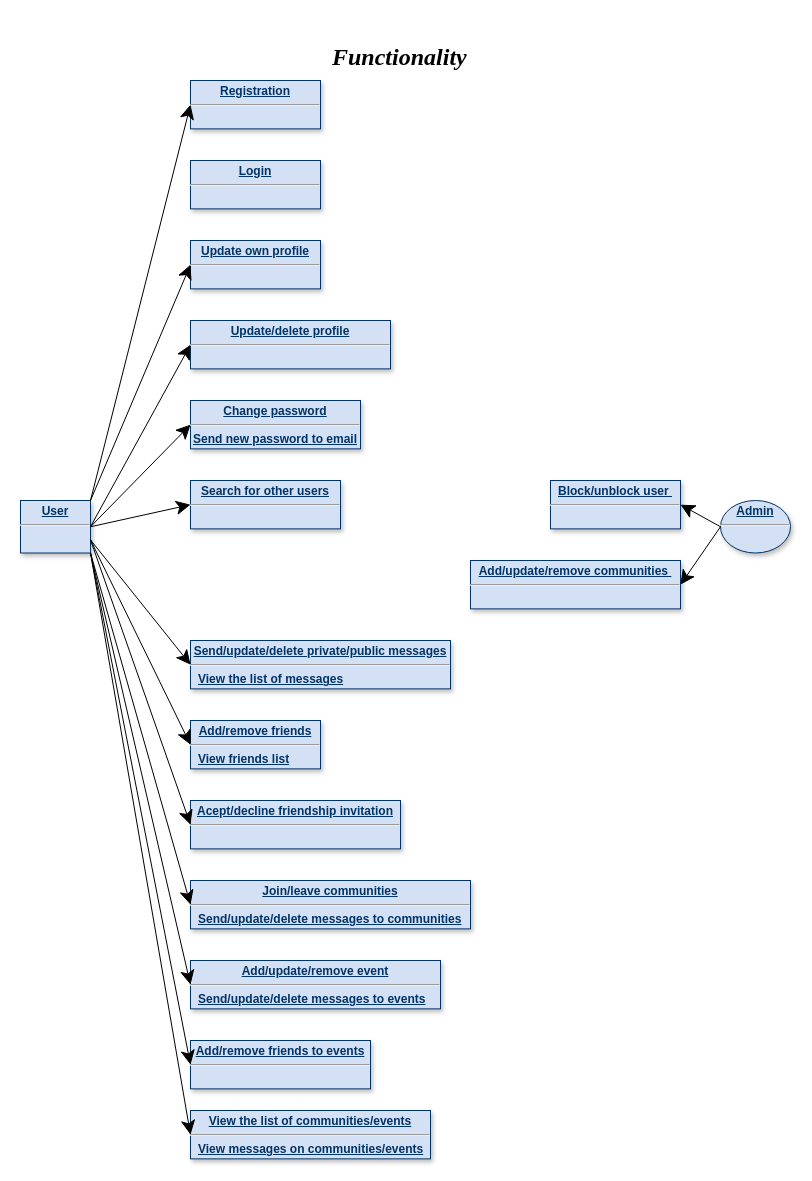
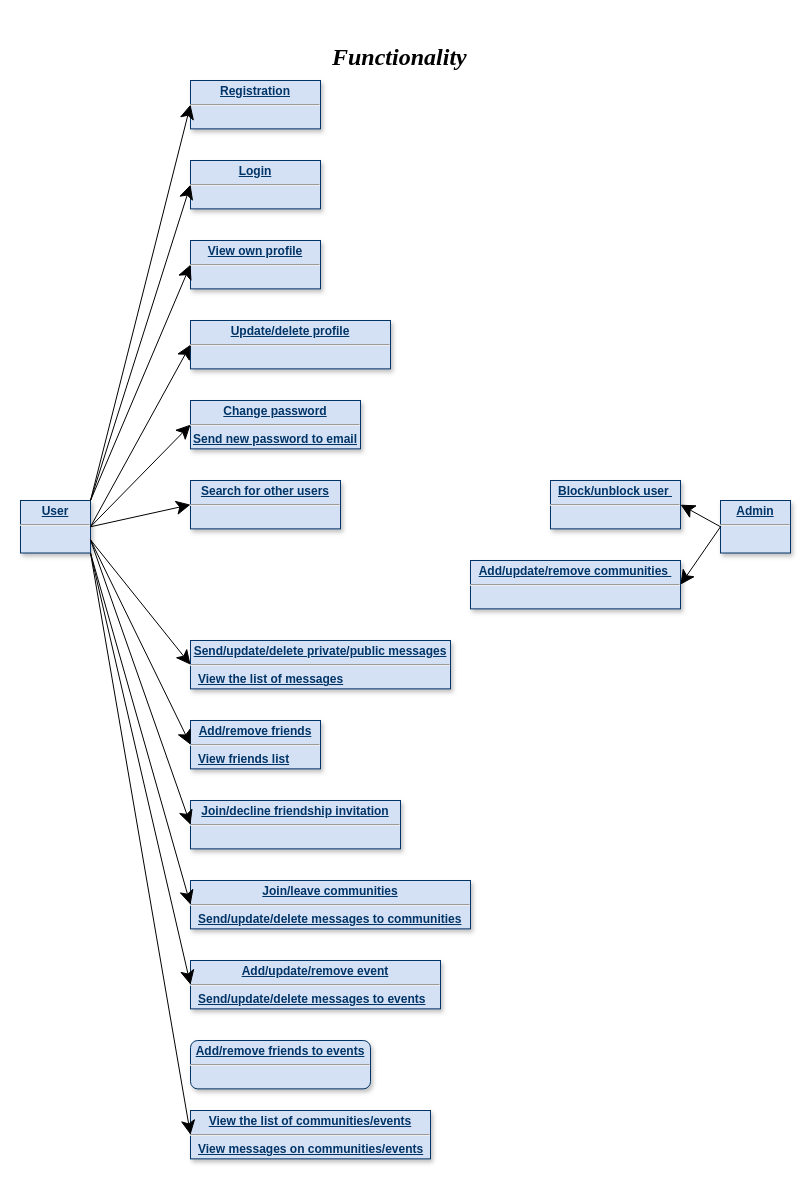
  <mxCell id="0" />
  <mxCell id="1" parent="0" />
  <mxCell id="2" value="&lt;p style=&quot;margin: 0px ; margin-top: 4px ; text-align: center ; text-decoration: underline&quot;&gt;&lt;strong&gt;User&lt;/strong&gt;&lt;/p&gt;&lt;hr&gt;&lt;p style=&quot;margin: 0px ; margin-left: 8px&quot;&gt;&lt;br&gt;&lt;/p&gt;" style="verticalAlign=top;align=left;overflow=fill;fontSize=12;fontFamily=Helvetica;html=1;strokeColor=#003366;shadow=1;fillColor=#D4E1F5;fontColor=#003366" parent="1" vertex="1"><mxGeometry x="20" y="500" width="70" height="52.5" as="geometry" /></mxCell>
  <mxCell id="3" value="&lt;p style=&quot;margin: 4px 0px 0px ; text-align: center&quot;&gt;&lt;b&gt;&lt;u&gt;Registration&lt;/u&gt;&lt;/b&gt;&lt;br&gt;&lt;/p&gt;&lt;hr&gt;&lt;p style=&quot;margin: 0px ; margin-left: 8px&quot;&gt;&lt;br&gt;&lt;/p&gt;" style="verticalAlign=top;align=left;overflow=fill;fontSize=12;fontFamily=Helvetica;html=1;strokeColor=#003366;shadow=1;fillColor=#D4E1F5;fontColor=#003366" parent="1" vertex="1"><mxGeometry x="190" y="80" width="130" height="48.36" as="geometry" /></mxCell>
  <mxCell id="4" value="&lt;p style=&quot;margin: 4px 0px 0px ; text-align: center&quot;&gt;&lt;b&gt;&lt;u&gt;Login&lt;/u&gt;&lt;/b&gt;&lt;/p&gt;&lt;hr&gt;&lt;p style=&quot;margin: 0px ; margin-left: 8px&quot;&gt;&lt;br&gt;&lt;/p&gt;" style="verticalAlign=top;align=left;overflow=fill;fontSize=12;fontFamily=Helvetica;html=1;strokeColor=#003366;shadow=1;fillColor=#D4E1F5;fontColor=#003366" parent="1" vertex="1"><mxGeometry x="190" y="160" width="130" height="48.36" as="geometry" /></mxCell>
- <mxCell id="5" value="&lt;p style=&quot;margin: 4px 0px 0px ; text-align: center&quot;&gt;&lt;b&gt;&lt;u&gt;Update own profile&lt;/u&gt;&lt;/b&gt;&lt;/p&gt;&lt;hr&gt;&lt;p style=&quot;margin: 0px ; margin-left: 8px&quot;&gt;&lt;br&gt;&lt;/p&gt;" style="verticalAlign=top;align=left;overflow=fill;fontSize=12;fontFamily=Helvetica;html=1;strokeColor=#003366;shadow=1;fillColor=#D4E1F5;fontColor=#003366" parent="1" vertex="1"><mxGeometry x="190" y="240" width="130" height="48.36" as="geometry" /></mxCell>
+ <mxCell id="5" value="&lt;p style=&quot;margin: 4px 0px 0px ; text-align: center&quot;&gt;&lt;b&gt;&lt;u&gt;View own profile&lt;/u&gt;&lt;/b&gt;&lt;/p&gt;&lt;hr&gt;&lt;p style=&quot;margin: 0px ; margin-left: 8px&quot;&gt;&lt;br&gt;&lt;/p&gt;" style="verticalAlign=top;align=left;overflow=fill;fontSize=12;fontFamily=Helvetica;html=1;strokeColor=#003366;shadow=1;fillColor=#D4E1F5;fontColor=#003366" parent="1" vertex="1"><mxGeometry x="190" y="240" width="130" height="48.36" as="geometry" /></mxCell>
  <mxCell id="6" value="&lt;p style=&quot;margin: 4px 0px 0px ; text-align: center&quot;&gt;&lt;b&gt;&lt;u&gt;Update/delete profile&lt;/u&gt;&lt;/b&gt;&lt;/p&gt;&lt;hr&gt;&lt;p style=&quot;margin: 0px ; margin-left: 8px&quot;&gt;&lt;br&gt;&lt;/p&gt;" style="verticalAlign=top;align=left;overflow=fill;fontSize=12;fontFamily=Helvetica;html=1;strokeColor=#003366;shadow=1;fillColor=#D4E1F5;fontColor=#003366" parent="1" vertex="1"><mxGeometry x="190" y="320" width="200" height="48.36" as="geometry" /></mxCell>
  <mxCell id="7" value="&lt;p style=&quot;margin: 4px 0px 0px ; text-align: center&quot;&gt;&lt;b&gt;&lt;u&gt;Change password&lt;/u&gt;&lt;/b&gt;&lt;/p&gt;&lt;hr&gt;&lt;p style=&quot;margin: 4px 0px 0px ; text-align: center&quot;&gt;&lt;b&gt;&lt;u&gt;Send new password to email&lt;/u&gt;&lt;/b&gt;&lt;/p&gt;&lt;hr&gt;&lt;p style=&quot;margin: 0px 0px 0px 8px&quot;&gt;&lt;br&gt;&lt;/p&gt;" style="verticalAlign=top;align=left;overflow=fill;fontSize=12;fontFamily=Helvetica;html=1;strokeColor=#003366;shadow=1;fillColor=#D4E1F5;fontColor=#003366" parent="1" vertex="1"><mxGeometry x="190" y="400" width="170" height="48.36" as="geometry" /></mxCell>
  <mxCell id="8" value="&lt;p style=&quot;margin: 4px 0px 0px ; text-align: center&quot;&gt;&lt;b&gt;&lt;u&gt;Search for other users&lt;/u&gt;&lt;/b&gt;&lt;/p&gt;&lt;hr&gt;&lt;p style=&quot;margin: 0px ; margin-left: 8px&quot;&gt;&lt;br&gt;&lt;/p&gt;" style="verticalAlign=top;align=left;overflow=fill;fontSize=12;fontFamily=Helvetica;html=1;strokeColor=#003366;shadow=1;fillColor=#D4E1F5;fontColor=#003366" parent="1" vertex="1"><mxGeometry x="190" y="480" width="150" height="48.36" as="geometry" /></mxCell>
  <mxCell id="9" value="&lt;p style=&quot;margin: 4px 0px 0px ; text-align: center&quot;&gt;&lt;b&gt;&lt;u&gt;Send/update/delete private/public messages&lt;/u&gt;&lt;/b&gt;&lt;/p&gt;&lt;hr&gt;&lt;p style=&quot;margin: 0px ; margin-left: 8px&quot;&gt;&lt;u&gt;&lt;b&gt;View the list of messages&lt;/b&gt;&lt;/u&gt;&lt;/p&gt;" style="verticalAlign=top;align=left;overflow=fill;fontSize=12;fontFamily=Helvetica;html=1;strokeColor=#003366;shadow=1;fillColor=#D4E1F5;fontColor=#003366" parent="1" vertex="1"><mxGeometry x="190" y="640" width="260" height="48.36" as="geometry" /></mxCell>
  <mxCell id="10" value="&lt;p style=&quot;margin: 4px 0px 0px ; text-align: center&quot;&gt;&lt;b&gt;&lt;u&gt;Add/remove friends&lt;/u&gt;&lt;/b&gt;&lt;/p&gt;&lt;hr&gt;&lt;p style=&quot;margin: 0px ; margin-left: 8px&quot;&gt;&lt;u&gt;&lt;b&gt;View friends list&lt;/b&gt;&lt;/u&gt;&lt;/p&gt;" style="verticalAlign=top;align=left;overflow=fill;fontSize=12;fontFamily=Helvetica;html=1;strokeColor=#003366;shadow=1;fillColor=#D4E1F5;fontColor=#003366" parent="1" vertex="1"><mxGeometry x="190" y="720" width="130" height="48.36" as="geometry" /></mxCell>
- <mxCell id="11" value="&lt;p style=&quot;margin: 4px 0px 0px ; text-align: center&quot;&gt;&lt;b&gt;&lt;u&gt;Acept/decline friendship invitation&lt;/u&gt;&lt;/b&gt;&lt;/p&gt;&lt;hr&gt;&lt;p style=&quot;margin: 0px ; margin-left: 8px&quot;&gt;&lt;br&gt;&lt;/p&gt;" style="verticalAlign=top;align=left;overflow=fill;fontSize=12;fontFamily=Helvetica;html=1;strokeColor=#003366;shadow=1;fillColor=#D4E1F5;fontColor=#003366" parent="1" vertex="1"><mxGeometry x="190" y="800" width="210" height="48.36" as="geometry" /></mxCell>
+ <mxCell id="11" value="&lt;p style=&quot;margin: 4px 0px 0px ; text-align: center&quot;&gt;&lt;b&gt;&lt;u&gt;Join/decline friendship invitation&lt;/u&gt;&lt;/b&gt;&lt;/p&gt;&lt;hr&gt;&lt;p style=&quot;margin: 0px ; margin-left: 8px&quot;&gt;&lt;br&gt;&lt;/p&gt;" style="verticalAlign=top;align=left;overflow=fill;fontSize=12;fontFamily=Helvetica;html=1;strokeColor=#003366;shadow=1;fillColor=#D4E1F5;fontColor=#003366" parent="1" vertex="1"><mxGeometry x="190" y="800" width="210" height="48.36" as="geometry" /></mxCell>
  <mxCell id="12" value="&lt;p style=&quot;margin: 4px 0px 0px ; text-align: center&quot;&gt;&lt;b&gt;&lt;u&gt;Join/leave communities&lt;/u&gt;&lt;/b&gt;&lt;/p&gt;&lt;hr&gt;&lt;p style=&quot;margin: 0px ; margin-left: 8px&quot;&gt;&lt;b&gt;&lt;u&gt;Send/update/delete messages to communities&lt;/u&gt;&lt;/b&gt;&lt;/p&gt;" style="verticalAlign=top;align=left;overflow=fill;fontSize=12;fontFamily=Helvetica;html=1;strokeColor=#003366;shadow=1;fillColor=#D4E1F5;fontColor=#003366" parent="1" vertex="1"><mxGeometry x="190" y="880" width="280" height="48.36" as="geometry" /></mxCell>
  <mxCell id="13" value="" style="endArrow=classic;endFill=1;endSize=12;html=1;rounded=0;entryX=0;entryY=0.5;entryDx=0;entryDy=0;" parent="1" target="3" edge="1"><mxGeometry width="160" relative="1" as="geometry"><mxPoint x="90" y="500" as="sourcePoint" /><mxPoint x="210" y="440" as="targetPoint" /></mxGeometry></mxCell>
+ <mxCell id="14" value="" style="endArrow=classic;endFill=1;endSize=12;html=1;rounded=0;entryX=0;entryY=0.5;entryDx=0;entryDy=0;exitX=1;exitY=0;exitDx=0;exitDy=0;" parent="1" source="2" target="4" edge="1"><mxGeometry width="160" relative="1" as="geometry"><mxPoint x="100" y="510" as="sourcePoint" /><mxPoint x="240" y="114.18" as="targetPoint" /></mxGeometry></mxCell>
  <mxCell id="15" value="" style="endArrow=classic;endFill=1;endSize=12;html=1;rounded=0;entryX=0;entryY=0.5;entryDx=0;entryDy=0;exitX=1;exitY=0;exitDx=0;exitDy=0;" parent="1" source="2" target="5" edge="1"><mxGeometry width="160" relative="1" as="geometry"><mxPoint x="90" y="500" as="sourcePoint" /><mxPoint x="240" y="194.18" as="targetPoint" /></mxGeometry></mxCell>
  <mxCell id="16" value="" style="endArrow=classic;endFill=1;endSize=12;html=1;rounded=0;entryX=0;entryY=0.5;entryDx=0;entryDy=0;exitX=1;exitY=0.5;exitDx=0;exitDy=0;" parent="1" source="2" target="6" edge="1"><mxGeometry width="160" relative="1" as="geometry"><mxPoint x="100" y="510" as="sourcePoint" /><mxPoint x="240" y="274.18" as="targetPoint" /></mxGeometry></mxCell>
  <mxCell id="17" value="" style="endArrow=classic;endFill=1;endSize=12;html=1;rounded=0;entryX=0;entryY=0.5;entryDx=0;entryDy=0;exitX=1;exitY=0.5;exitDx=0;exitDy=0;" parent="1" source="2" target="7" edge="1"><mxGeometry width="160" relative="1" as="geometry"><mxPoint x="90" y="520" as="sourcePoint" /><mxPoint x="240" y="354.18" as="targetPoint" /></mxGeometry></mxCell>
  <mxCell id="18" value="" style="endArrow=classic;endFill=1;endSize=12;html=1;rounded=0;entryX=0;entryY=0.5;entryDx=0;entryDy=0;exitX=1;exitY=0.5;exitDx=0;exitDy=0;" parent="1" source="2" target="8" edge="1"><mxGeometry width="160" relative="1" as="geometry"><mxPoint x="90" y="562.07" as="sourcePoint" /><mxPoint x="230" y="460" as="targetPoint" /></mxGeometry></mxCell>
  <mxCell id="19" value="" style="endArrow=classic;endFill=1;endSize=12;html=1;rounded=0;entryX=0;entryY=0.5;entryDx=0;entryDy=0;exitX=1;exitY=0.75;exitDx=0;exitDy=0;" parent="1" source="2" target="9" edge="1"><mxGeometry width="160" relative="1" as="geometry"><mxPoint x="90" y="530" as="sourcePoint" /><mxPoint x="240" y="594.18" as="targetPoint" /></mxGeometry></mxCell>
  <mxCell id="20" value="" style="endArrow=classic;endFill=1;endSize=12;html=1;rounded=0;entryX=0;entryY=0.5;entryDx=0;entryDy=0;exitX=1;exitY=0.75;exitDx=0;exitDy=0;" parent="1" source="2" target="10" edge="1"><mxGeometry width="160" relative="1" as="geometry"><mxPoint x="80" y="590.005" as="sourcePoint" /><mxPoint x="220" y="714.81" as="targetPoint" /></mxGeometry></mxCell>
  <mxCell id="21" value="" style="endArrow=classic;endFill=1;endSize=12;html=1;rounded=0;entryX=0;entryY=0.5;entryDx=0;entryDy=0;exitX=1;exitY=0.75;exitDx=0;exitDy=0;" parent="1" source="2" target="11" edge="1"><mxGeometry width="160" relative="1" as="geometry"><mxPoint x="80" y="595.195" as="sourcePoint" /><mxPoint x="220" y="800" as="targetPoint" /></mxGeometry></mxCell>
  <mxCell id="22" value="" style="endArrow=classic;endFill=1;endSize=12;html=1;rounded=0;entryX=0;entryY=0.5;entryDx=0;entryDy=0;exitX=1;exitY=1;exitDx=0;exitDy=0;" parent="1" source="2" target="12" edge="1"><mxGeometry width="160" relative="1" as="geometry"><mxPoint x="60" y="580.005" as="sourcePoint" /><mxPoint x="200" y="864.81" as="targetPoint" /></mxGeometry></mxCell>
  <mxCell id="23" value="&lt;p style=&quot;margin: 4px 0px 0px ; text-align: center&quot;&gt;&lt;b&gt;&lt;u&gt;Add/update/remove event&lt;/u&gt;&lt;/b&gt;&lt;/p&gt;&lt;hr&gt;&lt;p style=&quot;margin: 0px ; margin-left: 8px&quot;&gt;&lt;b&gt;&lt;u&gt;Send/update/delete messages to events&lt;/u&gt;&lt;/b&gt;&lt;br&gt;&lt;/p&gt;" style="verticalAlign=top;align=left;overflow=fill;fontSize=12;fontFamily=Helvetica;html=1;strokeColor=#003366;shadow=1;fillColor=#D4E1F5;fontColor=#003366" parent="1" vertex="1"><mxGeometry x="190" y="960" width="250" height="48.36" as="geometry" /></mxCell>
  <mxCell id="24" value="" style="endArrow=classic;endFill=1;endSize=12;html=1;rounded=0;entryX=0;entryY=0.5;entryDx=0;entryDy=0;exitX=1;exitY=1;exitDx=0;exitDy=0;" parent="1" source="2" target="23" edge="1"><mxGeometry width="160" relative="1" as="geometry"><mxPoint x="50" y="590" as="sourcePoint" /><mxPoint x="190" y="941.68" as="targetPoint" /></mxGeometry></mxCell>
- <mxCell id="25" value="&lt;p style=&quot;margin: 4px 0px 0px ; text-align: center&quot;&gt;&lt;b&gt;&lt;u&gt;Add/remove friends to events&lt;/u&gt;&lt;/b&gt;&lt;/p&gt;&lt;hr&gt;&lt;p style=&quot;margin: 0px ; margin-left: 8px&quot;&gt;&lt;br&gt;&lt;/p&gt;" style="verticalAlign=top;align=left;overflow=fill;fontSize=12;fontFamily=Helvetica;html=1;strokeColor=#003366;shadow=1;fillColor=#D4E1F5;fontColor=#003366" parent="1" vertex="1"><mxGeometry x="190" y="1040" width="180" height="48.36" as="geometry" /></mxCell>
- <mxCell id="26" value="" style="endArrow=classic;endFill=1;endSize=12;html=1;rounded=0;entryX=0;entryY=0.5;entryDx=0;entryDy=0;exitX=1;exitY=1;exitDx=0;exitDy=0;" parent="1" source="2" target="25" edge="1"><mxGeometry width="160" relative="1" as="geometry"><mxPoint x="50" y="635" as="sourcePoint" /><mxPoint x="190" y="1066.68" as="targetPoint" /></mxGeometry></mxCell>
- <mxCell id="27" value="&lt;p style=&quot;margin: 0px ; margin-top: 4px ; text-align: center ; text-decoration: underline&quot;&gt;&lt;strong&gt;Admin&lt;/strong&gt;&lt;/p&gt;&lt;hr&gt;&lt;p style=&quot;margin: 0px ; margin-left: 8px&quot;&gt;&lt;br&gt;&lt;/p&gt;" style="ellipse;verticalAlign=top;align=left;overflow=fill;fontSize=12;fontFamily=Helvetica;html=1;strokeColor=#003366;shadow=1;fillColor=#D4E1F5;fontColor=#003366;" parent="1" vertex="1"><mxGeometry x="720" y="500" width="70" height="52.5" as="geometry" /></mxCell>
+ <mxCell id="25" value="&lt;p style=&quot;margin: 4px 0px 0px ; text-align: center&quot;&gt;&lt;b&gt;&lt;u&gt;Add/remove friends to events&lt;/u&gt;&lt;/b&gt;&lt;/p&gt;&lt;hr&gt;&lt;p style=&quot;margin: 0px ; margin-left: 8px&quot;&gt;&lt;br&gt;&lt;/p&gt;" style="verticalAlign=top;align=left;overflow=fill;fontSize=12;fontFamily=Helvetica;html=1;strokeColor=#003366;shadow=1;fillColor=#D4E1F5;fontColor=#003366;rounded=1;" parent="1" vertex="1"><mxGeometry x="190" y="1040" width="180" height="48.36" as="geometry" /></mxCell>
+ <mxCell id="27" value="&lt;p style=&quot;margin: 0px ; margin-top: 4px ; text-align: center ; text-decoration: underline&quot;&gt;&lt;strong&gt;Admin&lt;/strong&gt;&lt;/p&gt;&lt;hr&gt;&lt;p style=&quot;margin: 0px ; margin-left: 8px&quot;&gt;&lt;br&gt;&lt;/p&gt;" style="verticalAlign=top;align=left;overflow=fill;fontSize=12;fontFamily=Helvetica;html=1;strokeColor=#003366;shadow=1;fillColor=#D4E1F5;fontColor=#003366" parent="1" vertex="1"><mxGeometry x="720" y="500" width="70" height="52.5" as="geometry" /></mxCell>
  <mxCell id="28" value="&lt;p style=&quot;margin: 4px 0px 0px ; text-align: center&quot;&gt;&lt;b&gt;&lt;u&gt;Block/unblock user&amp;nbsp;&lt;/u&gt;&lt;/b&gt;&lt;/p&gt;&lt;hr&gt;&lt;p style=&quot;margin: 0px ; margin-left: 8px&quot;&gt;&lt;br&gt;&lt;/p&gt;" style="verticalAlign=top;align=left;overflow=fill;fontSize=12;fontFamily=Helvetica;html=1;strokeColor=#003366;shadow=1;fillColor=#D4E1F5;fontColor=#003366" parent="1" vertex="1"><mxGeometry x="550" y="480" width="130" height="48.36" as="geometry" /></mxCell>
  <mxCell id="29" value="" style="endArrow=classic;endFill=1;endSize=12;html=1;rounded=0;entryX=1;entryY=0.5;entryDx=0;entryDy=0;exitX=0;exitY=0.5;exitDx=0;exitDy=0;" parent="1" source="27" target="28" edge="1"><mxGeometry width="160" relative="1" as="geometry"><mxPoint x="520" y="612.07" as="sourcePoint" /><mxPoint x="660" y="510" as="targetPoint" /></mxGeometry></mxCell>
  <mxCell id="30" value="&lt;p style=&quot;margin: 4px 0px 0px ; text-align: center&quot;&gt;&lt;b&gt;&lt;u&gt;Add/update/remove communities&amp;nbsp;&lt;/u&gt;&lt;/b&gt;&lt;/p&gt;&lt;hr&gt;&lt;p style=&quot;margin: 0px ; margin-left: 8px&quot;&gt;&lt;br&gt;&lt;/p&gt;" style="verticalAlign=top;align=left;overflow=fill;fontSize=12;fontFamily=Helvetica;html=1;strokeColor=#003366;shadow=1;fillColor=#D4E1F5;fontColor=#003366" parent="1" vertex="1"><mxGeometry x="470" y="560" width="210" height="48.36" as="geometry" /></mxCell>
  <mxCell id="31" value="" style="endArrow=classic;endFill=1;endSize=12;html=1;rounded=0;entryX=1;entryY=0.5;entryDx=0;entryDy=0;exitX=0;exitY=0.5;exitDx=0;exitDy=0;" parent="1" source="27" target="30" edge="1"><mxGeometry width="160" relative="1" as="geometry"><mxPoint x="690" y="530" as="sourcePoint" /><mxPoint x="580" y="460" as="targetPoint" /></mxGeometry></mxCell>
  <mxCell id="32" value="&lt;h1&gt;&lt;font face=&quot;Times New Roman&quot;&gt;&lt;b&gt;&lt;i&gt;Functionality&lt;/i&gt;&lt;/b&gt;&lt;/font&gt;&lt;/h1&gt;" style="text;whiteSpace=wrap;html=1;" parent="1" vertex="1"><mxGeometry x="330" y="20" width="197" height="60" as="geometry" /></mxCell>
  <mxCell id="33" value="&lt;p style=&quot;margin: 4px 0px 0px ; text-align: center&quot;&gt;&lt;b&gt;&lt;u&gt;View the list of communities/events&lt;/u&gt;&lt;/b&gt;&lt;/p&gt;&lt;hr&gt;&lt;p style=&quot;margin: 0px ; margin-left: 8px&quot;&gt;&lt;u&gt;&lt;b&gt;View messages on communities/events&lt;/b&gt;&lt;/u&gt;&lt;/p&gt;" style="verticalAlign=top;align=left;overflow=fill;fontSize=12;fontFamily=Helvetica;html=1;strokeColor=#003366;shadow=1;fillColor=#D4E1F5;fontColor=#003366" parent="1" vertex="1"><mxGeometry x="190" y="1110" width="240" height="48.36" as="geometry" /></mxCell>
  <mxCell id="34" value="" style="endArrow=classic;endFill=1;endSize=12;html=1;rounded=0;entryX=0;entryY=0.5;entryDx=0;entryDy=0;exitX=1;exitY=1;exitDx=0;exitDy=0;" parent="1" source="2" target="33" edge="1"><mxGeometry width="160" relative="1" as="geometry"><mxPoint x="50" y="590" as="sourcePoint" /><mxPoint x="150" y="1101.68" as="targetPoint" /></mxGeometry></mxCell>
